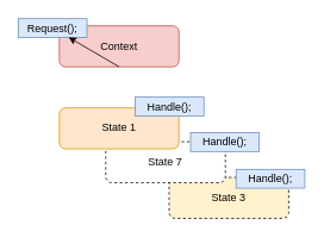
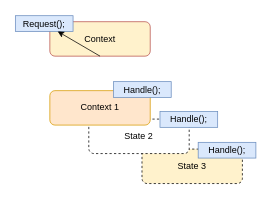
  <mxCell id="0" />
  <mxCell id="1" parent="0" />
- <mxCell id="2" value="Context" style="rounded=1;whiteSpace=wrap;html=1;fillColor=#f8cecc;strokeColor=#b85450;" vertex="1" parent="1"><mxGeometry x="66" y="28" width="134" height="46" as="geometry" /></mxCell>
+ <mxCell id="2" value="Context" style="rounded=1;whiteSpace=wrap;html=1;fillColor=#fff2cc;strokeColor=#b85450;" vertex="1" parent="1"><mxGeometry x="66" y="28" width="134" height="46" as="geometry" /></mxCell>
  <mxCell id="3" value="Request();" style="rounded=0;whiteSpace=wrap;html=1;fillColor=#dae8fc;strokeColor=#6c8ebf;" vertex="1" parent="1"><mxGeometry x="20" y="20" width="77" height="21" as="geometry" /></mxCell>
  <mxCell id="4" value="" style="endArrow=classic;html=1;exitX=0.5;exitY=1;exitDx=0;exitDy=0;" edge="1" parent="1" source="2" target="3"><mxGeometry width="50" height="50" relative="1" as="geometry"><mxPoint x="20" y="528" as="sourcePoint" /><mxPoint x="70" y="478" as="targetPoint" /></mxGeometry></mxCell>
  <mxCell id="5" value="State 3" style="rounded=1;whiteSpace=wrap;html=1;dashed=1;fillColor=#fff2cc;" vertex="1" parent="1"><mxGeometry x="189" y="198" width="134" height="46" as="geometry" /></mxCell>
- <mxCell id="6" value="State 7" style="rounded=1;whiteSpace=wrap;html=1;dashed=1;" vertex="1" parent="1"><mxGeometry x="118" y="158" width="134" height="46" as="geometry" /></mxCell>
- <mxCell id="7" value="State 1" style="rounded=1;whiteSpace=wrap;html=1;fillColor=#ffe6cc;strokeColor=#d79b00;" vertex="1" parent="1"><mxGeometry x="66" y="120" width="134" height="46" as="geometry" /></mxCell>
+ <mxCell id="6" value="State 2" style="rounded=1;whiteSpace=wrap;html=1;dashed=1;" vertex="1" parent="1"><mxGeometry x="118" y="158" width="134" height="46" as="geometry" /></mxCell>
+ <mxCell id="7" value="Context 1" style="rounded=1;whiteSpace=wrap;html=1;fillColor=#ffe6cc;strokeColor=#d79b00;" vertex="1" parent="1"><mxGeometry x="66" y="120" width="134" height="46" as="geometry" /></mxCell>
  <mxCell id="8" value="Handle();" style="rounded=0;whiteSpace=wrap;html=1;fillColor=#dae8fc;strokeColor=#6c8ebf;" vertex="1" parent="1"><mxGeometry x="151" y="108" width="77" height="21" as="geometry" /></mxCell>
  <mxCell id="9" value="Handle();" style="rounded=0;whiteSpace=wrap;html=1;fillColor=#dae8fc;strokeColor=#6c8ebf;" vertex="1" parent="1"><mxGeometry x="213" y="148" width="77" height="21" as="geometry" /></mxCell>
  <mxCell id="10" value="Handle();" style="rounded=0;whiteSpace=wrap;html=1;fillColor=#dae8fc;strokeColor=#6c8ebf;" vertex="1" parent="1"><mxGeometry x="264" y="189" width="77" height="21" as="geometry" /></mxCell>
